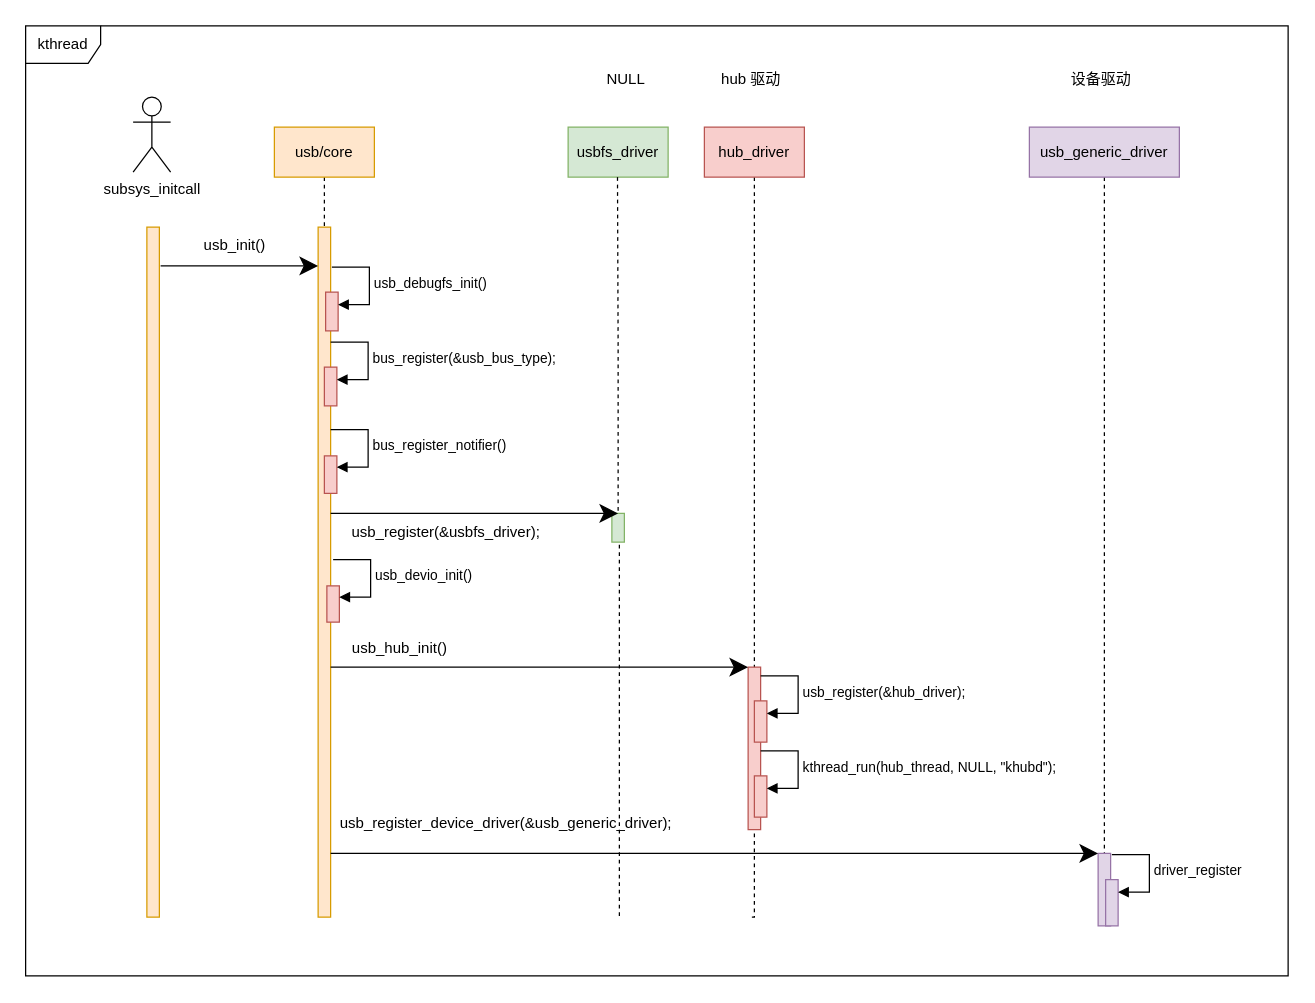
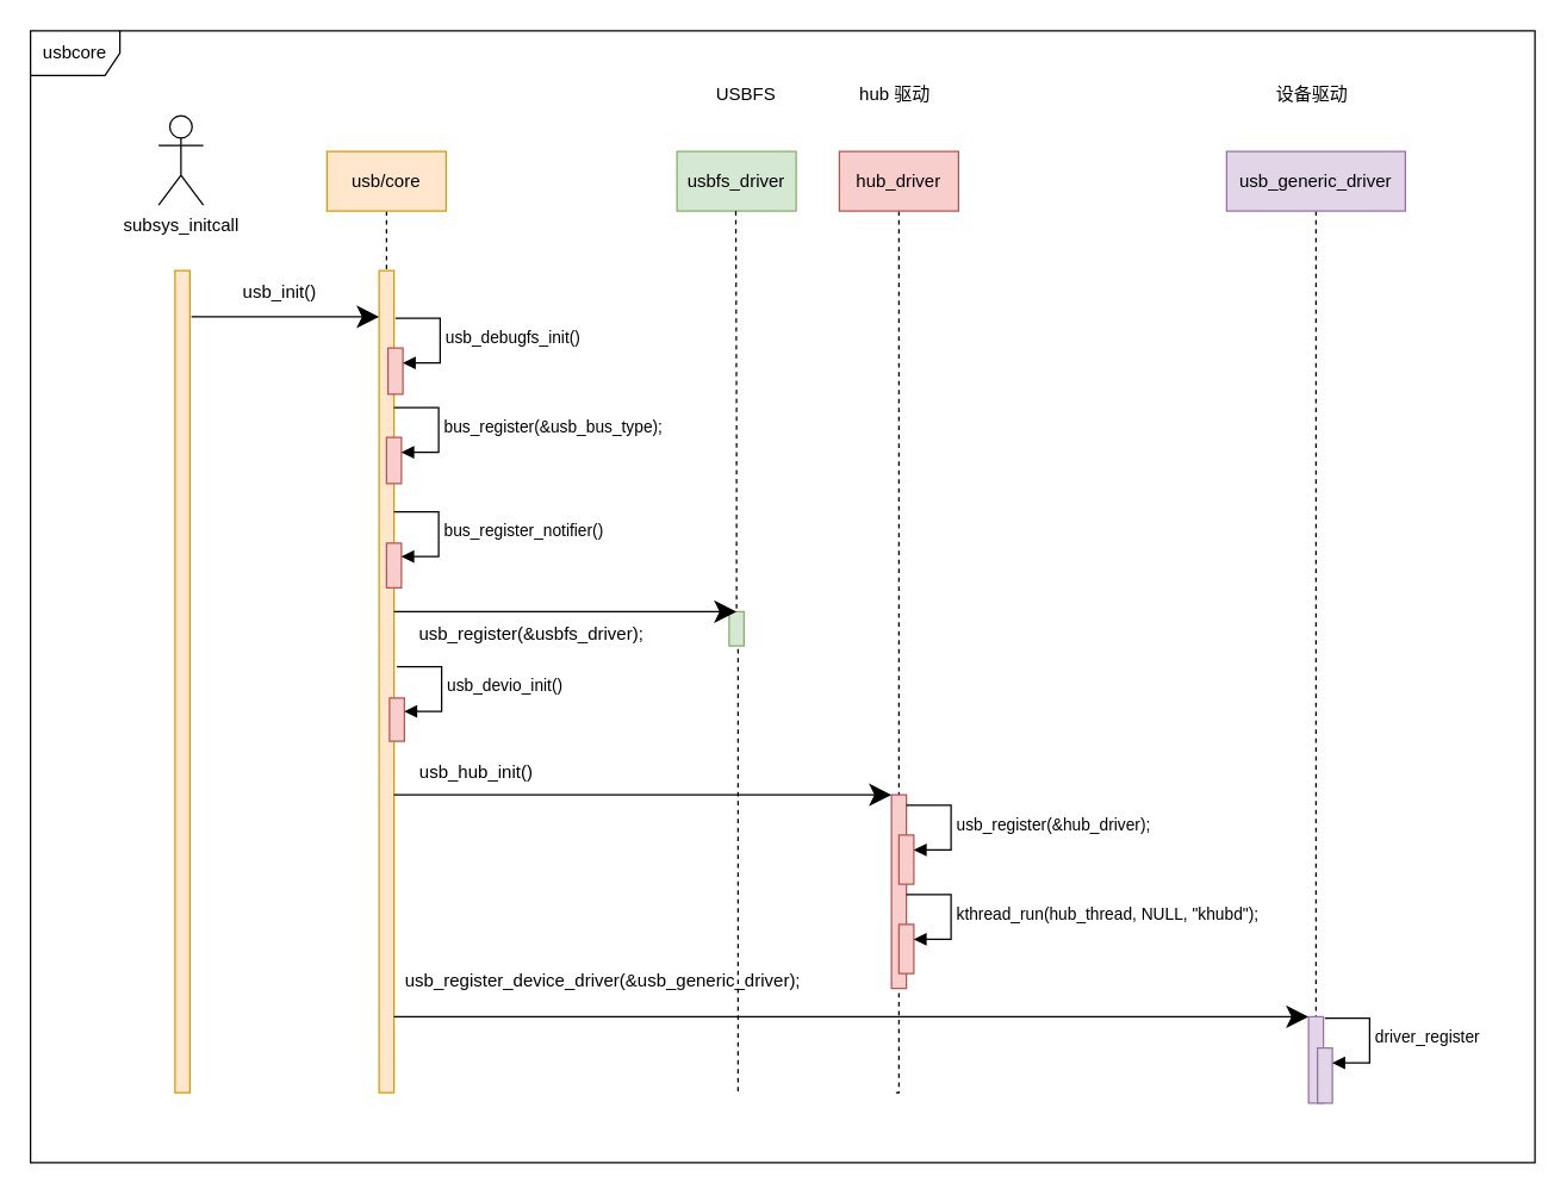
  <mxCell id="0" />
  <mxCell id="1" parent="0" />
  <mxCell id="2" value="" style="group" vertex="1" connectable="0" parent="1"><mxGeometry x="106" y="77" width="837" height="663" as="geometry" /></mxCell>
  <mxCell id="3" style="edgeStyle=orthogonalEdgeStyle;rounded=0;orthogonalLoop=1;jettySize=auto;html=1;exitX=0.5;exitY=1;exitDx=0;exitDy=0;dashed=1;endArrow=none;endFill=0;" edge="1" parent="2" source="4"><mxGeometry relative="1" as="geometry"><mxPoint x="153" y="103" as="targetPoint" /><mxPoint x="153" y="73" as="sourcePoint" /></mxGeometry></mxCell>
  <mxCell id="4" value="usb/core" style="rounded=0;whiteSpace=wrap;html=1;fillColor=#ffe6cc;strokeColor=#d79b00;" vertex="1" parent="2"><mxGeometry x="113" y="24" width="80" height="40" as="geometry" /></mxCell>
  <mxCell id="5" value="subsys_initcall" style="shape=umlActor;verticalLabelPosition=bottom;verticalAlign=top;html=1;" vertex="1" parent="2"><mxGeometry width="30" height="60" as="geometry" /></mxCell>
  <mxCell id="6" value="" style="html=1;points=[[0,0,0,0,5],[0,1,0,0,-5],[1,0,0,0,5],[1,1,0,0,-5]];perimeter=orthogonalPerimeter;outlineConnect=0;targetShapes=umlLifeline;portConstraint=eastwest;newEdgeStyle={&quot;curved&quot;:0,&quot;rounded&quot;:0};fillColor=#ffe6cc;strokeColor=#d79b00;" vertex="1" parent="2"><mxGeometry x="11" y="104" width="10" height="552" as="geometry" /></mxCell>
  <mxCell id="7" value="" style="html=1;points=[[0,0,0,0,5],[0,1,0,0,-5],[1,0,0,0,5],[1,1,0,0,-5]];perimeter=orthogonalPerimeter;outlineConnect=0;targetShapes=umlLifeline;portConstraint=eastwest;newEdgeStyle={&quot;curved&quot;:0,&quot;rounded&quot;:0};fillColor=#ffe6cc;strokeColor=#d79b00;" vertex="1" parent="2"><mxGeometry x="148" y="104" width="10" height="552" as="geometry" /></mxCell>
  <mxCell id="8" value="" style="endArrow=classic;endFill=1;endSize=12;html=1;rounded=0;" edge="1" parent="2" target="7"><mxGeometry width="160" relative="1" as="geometry"><mxPoint x="22" y="135" as="sourcePoint" /><mxPoint x="182" y="135" as="targetPoint" /></mxGeometry></mxCell>
  <mxCell id="9" value="usb_init()" style="text;html=1;align=center;verticalAlign=middle;resizable=0;points=[];autosize=1;strokeColor=none;fillColor=none;" vertex="1" parent="2"><mxGeometry x="46" y="104" width="70" height="30" as="geometry" /></mxCell>
  <mxCell id="10" value="" style="html=1;points=[[0,0,0,0,5],[0,1,0,0,-5],[1,0,0,0,5],[1,1,0,0,-5]];perimeter=orthogonalPerimeter;outlineConnect=0;targetShapes=umlLifeline;portConstraint=eastwest;newEdgeStyle={&quot;curved&quot;:0,&quot;rounded&quot;:0};fillColor=#f8cecc;strokeColor=#b85450;" vertex="1" parent="2"><mxGeometry x="154" y="156" width="10" height="31" as="geometry" /></mxCell>
  <mxCell id="11" value="usb_debugfs_init()" style="html=1;align=left;spacingLeft=2;endArrow=block;rounded=0;edgeStyle=orthogonalEdgeStyle;curved=0;rounded=0;" edge="1" target="10" parent="2"><mxGeometry relative="1" as="geometry"><mxPoint x="159" y="136" as="sourcePoint" /><Array as="points"><mxPoint x="189" y="166" /></Array></mxGeometry></mxCell>
  <mxCell id="12" value="" style="html=1;points=[[0,0,0,0,5],[0,1,0,0,-5],[1,0,0,0,5],[1,1,0,0,-5]];perimeter=orthogonalPerimeter;outlineConnect=0;targetShapes=umlLifeline;portConstraint=eastwest;newEdgeStyle={&quot;curved&quot;:0,&quot;rounded&quot;:0};fillColor=#f8cecc;strokeColor=#b85450;" vertex="1" parent="2"><mxGeometry x="153" y="216" width="10" height="31" as="geometry" /></mxCell>
  <mxCell id="13" value="bus_register(&amp;amp;usb_bus_type);" style="html=1;align=left;spacingLeft=2;endArrow=block;rounded=0;edgeStyle=orthogonalEdgeStyle;curved=0;rounded=0;" edge="1" target="12" parent="2"><mxGeometry relative="1" as="geometry"><mxPoint x="158" y="196" as="sourcePoint" /><Array as="points"><mxPoint x="188" y="226" /></Array></mxGeometry></mxCell>
  <mxCell id="14" value="" style="html=1;points=[[0,0,0,0,5],[0,1,0,0,-5],[1,0,0,0,5],[1,1,0,0,-5]];perimeter=orthogonalPerimeter;outlineConnect=0;targetShapes=umlLifeline;portConstraint=eastwest;newEdgeStyle={&quot;curved&quot;:0,&quot;rounded&quot;:0};fillColor=#f8cecc;strokeColor=#b85450;" vertex="1" parent="2"><mxGeometry x="153" y="287" width="10" height="30" as="geometry" /></mxCell>
  <mxCell id="15" value="bus_register_notifier()" style="html=1;align=left;spacingLeft=2;endArrow=block;rounded=0;edgeStyle=orthogonalEdgeStyle;curved=0;rounded=0;" edge="1" parent="2"><mxGeometry relative="1" as="geometry"><mxPoint x="158" y="266" as="sourcePoint" /><Array as="points"><mxPoint x="188" y="296" /></Array><mxPoint x="163" y="296" as="targetPoint" /></mxGeometry></mxCell>
  <mxCell id="16" value="" style="html=1;points=[[0,0,0,0,5],[0,1,0,0,-5],[1,0,0,0,5],[1,1,0,0,-5]];perimeter=orthogonalPerimeter;outlineConnect=0;targetShapes=umlLifeline;portConstraint=eastwest;newEdgeStyle={&quot;curved&quot;:0,&quot;rounded&quot;:0};fillColor=#f8cecc;strokeColor=#b85450;" vertex="1" parent="2"><mxGeometry x="155" y="391" width="10" height="29" as="geometry" /></mxCell>
  <mxCell id="17" value="usb_devio_init()" style="html=1;align=left;spacingLeft=2;endArrow=block;rounded=0;edgeStyle=orthogonalEdgeStyle;curved=0;rounded=0;" edge="1" parent="2"><mxGeometry relative="1" as="geometry"><mxPoint x="160" y="370" as="sourcePoint" /><Array as="points"><mxPoint x="190" y="400" /></Array><mxPoint x="165" y="400" as="targetPoint" /></mxGeometry></mxCell>
  <mxCell id="18" style="edgeStyle=orthogonalEdgeStyle;rounded=0;orthogonalLoop=1;jettySize=auto;html=1;exitX=0.5;exitY=1;exitDx=0;exitDy=0;endArrow=none;endFill=0;dashed=1;" edge="1" parent="2" source="19"><mxGeometry relative="1" as="geometry"><mxPoint x="497" y="474" as="targetPoint" /></mxGeometry></mxCell>
  <mxCell id="19" value="hub_driver" style="rounded=0;whiteSpace=wrap;html=1;fillColor=#f8cecc;strokeColor=#b85450;" vertex="1" parent="2"><mxGeometry x="457" y="24" width="80" height="40" as="geometry" /></mxCell>
  <mxCell id="20" value="" style="html=1;points=[[0,0,0,0,5],[0,1,0,0,-5],[1,0,0,0,5],[1,1,0,0,-5]];perimeter=orthogonalPerimeter;outlineConnect=0;targetShapes=umlLifeline;portConstraint=eastwest;newEdgeStyle={&quot;curved&quot;:0,&quot;rounded&quot;:0};fillColor=#f8cecc;strokeColor=#b85450;" vertex="1" parent="2"><mxGeometry x="492" y="456" width="10" height="130" as="geometry" /></mxCell>
  <mxCell id="21" value="" style="endArrow=classic;endFill=1;endSize=12;html=1;rounded=0;" edge="1" parent="2" target="20"><mxGeometry width="160" relative="1" as="geometry"><mxPoint x="158" y="456" as="sourcePoint" /><mxPoint x="458" y="476" as="targetPoint" /></mxGeometry></mxCell>
  <mxCell id="22" value="" style="html=1;points=[[0,0,0,0,5],[0,1,0,0,-5],[1,0,0,0,5],[1,1,0,0,-5]];perimeter=orthogonalPerimeter;outlineConnect=0;targetShapes=umlLifeline;portConstraint=eastwest;newEdgeStyle={&quot;curved&quot;:0,&quot;rounded&quot;:0};fillColor=#f8cecc;strokeColor=#b85450;" vertex="1" parent="2"><mxGeometry x="497" y="483" width="10" height="33" as="geometry" /></mxCell>
  <mxCell id="23" value="usb_register(&amp;amp;hub_driver);" style="html=1;align=left;spacingLeft=2;endArrow=block;rounded=0;edgeStyle=orthogonalEdgeStyle;curved=0;rounded=0;" edge="1" parent="2" target="22"><mxGeometry relative="1" as="geometry"><mxPoint x="502" y="463" as="sourcePoint" /><Array as="points"><mxPoint x="532" y="493" /></Array></mxGeometry></mxCell>
  <mxCell id="24" value="" style="html=1;points=[[0,0,0,0,5],[0,1,0,0,-5],[1,0,0,0,5],[1,1,0,0,-5]];perimeter=orthogonalPerimeter;outlineConnect=0;targetShapes=umlLifeline;portConstraint=eastwest;newEdgeStyle={&quot;curved&quot;:0,&quot;rounded&quot;:0};fillColor=#f8cecc;strokeColor=#b85450;" vertex="1" parent="2"><mxGeometry x="497" y="543" width="10" height="33" as="geometry" /></mxCell>
  <mxCell id="25" value="kthread_run(hub_thread, NULL, &quot;khubd&quot;);" style="html=1;align=left;spacingLeft=2;endArrow=block;rounded=0;edgeStyle=orthogonalEdgeStyle;curved=0;rounded=0;" edge="1" parent="2" target="24"><mxGeometry relative="1" as="geometry"><mxPoint x="502" y="523" as="sourcePoint" /><Array as="points"><mxPoint x="532" y="553" /></Array></mxGeometry></mxCell>
  <mxCell id="26" style="edgeStyle=orthogonalEdgeStyle;rounded=0;orthogonalLoop=1;jettySize=auto;html=1;endArrow=none;endFill=0;dashed=1;" edge="1" parent="2" source="27"><mxGeometry relative="1" as="geometry"><mxPoint x="777" y="644" as="targetPoint" /></mxGeometry></mxCell>
  <mxCell id="27" value="usb_generic_driver" style="rounded=0;whiteSpace=wrap;html=1;fillColor=#e1d5e7;strokeColor=#9673a6;" vertex="1" parent="2"><mxGeometry x="717" y="24" width="120" height="40" as="geometry" /></mxCell>
  <mxCell id="28" value="" style="html=1;points=[[0,0,0,0,5],[0,1,0,0,-5],[1,0,0,0,5],[1,1,0,0,-5]];perimeter=orthogonalPerimeter;outlineConnect=0;targetShapes=umlLifeline;portConstraint=eastwest;newEdgeStyle={&quot;curved&quot;:0,&quot;rounded&quot;:0};fillColor=#e1d5e7;strokeColor=#9673a6;" vertex="1" parent="2"><mxGeometry x="772" y="605" width="10" height="58" as="geometry" /></mxCell>
  <mxCell id="29" value="" style="endArrow=classic;endFill=1;endSize=12;html=1;rounded=0;" edge="1" parent="2" target="28"><mxGeometry width="160" relative="1" as="geometry"><mxPoint x="158" y="605" as="sourcePoint" /><mxPoint x="502" y="626" as="targetPoint" /></mxGeometry></mxCell>
  <mxCell id="30" value="usb_hub_init()" style="text;html=1;align=center;verticalAlign=middle;resizable=0;points=[];autosize=1;strokeColor=none;fillColor=none;" vertex="1" parent="2"><mxGeometry x="163" y="426" width="100" height="30" as="geometry" /></mxCell>
  <mxCell id="31" value="usb_register_device_driver(&amp;amp;usb_generic_driver);" style="text;html=1;align=center;verticalAlign=middle;resizable=0;points=[];autosize=1;strokeColor=none;fillColor=none;" vertex="1" parent="2"><mxGeometry x="153" y="566" width="290" height="30" as="geometry" /></mxCell>
  <mxCell id="32" value="" style="html=1;points=[[0,0,0,0,5],[0,1,0,0,-5],[1,0,0,0,5],[1,1,0,0,-5]];perimeter=orthogonalPerimeter;outlineConnect=0;targetShapes=umlLifeline;portConstraint=eastwest;newEdgeStyle={&quot;curved&quot;:0,&quot;rounded&quot;:0};fillColor=#e1d5e7;strokeColor=#9673a6;" vertex="1" parent="2"><mxGeometry x="778" y="626" width="10" height="37" as="geometry" /></mxCell>
  <mxCell id="33" value="driver_register" style="html=1;align=left;spacingLeft=2;endArrow=block;rounded=0;edgeStyle=orthogonalEdgeStyle;curved=0;rounded=0;" edge="1" target="32" parent="2"><mxGeometry relative="1" as="geometry"><mxPoint x="783" y="606" as="sourcePoint" /><Array as="points"><mxPoint x="813" y="636" /></Array></mxGeometry></mxCell>
  <mxCell id="34" style="edgeStyle=orthogonalEdgeStyle;rounded=0;orthogonalLoop=1;jettySize=auto;html=1;endArrow=none;endFill=0;dashed=1;" edge="1" parent="2"><mxGeometry relative="1" as="geometry"><mxPoint x="494" y="656" as="targetPoint" /><mxPoint x="497" y="589" as="sourcePoint" /><Array as="points"><mxPoint x="497" y="656" /><mxPoint x="497" y="656" /></Array></mxGeometry></mxCell>
  <mxCell id="35" value="usbfs_driver" style="rounded=0;whiteSpace=wrap;html=1;fillColor=#d5e8d4;strokeColor=#82b366;" vertex="1" parent="2"><mxGeometry x="348" y="24" width="80" height="40" as="geometry" /></mxCell>
  <mxCell id="36" style="edgeStyle=orthogonalEdgeStyle;rounded=0;orthogonalLoop=1;jettySize=auto;html=1;exitX=0.5;exitY=1;exitDx=0;exitDy=0;endArrow=none;endFill=0;dashed=1;" edge="1" parent="2"><mxGeometry relative="1" as="geometry"><mxPoint x="388" y="334" as="targetPoint" /><mxPoint x="387.5" y="64" as="sourcePoint" /></mxGeometry></mxCell>
  <mxCell id="37" value="" style="html=1;points=[[0,0,0,0,5],[0,1,0,0,-5],[1,0,0,0,5],[1,1,0,0,-5]];perimeter=orthogonalPerimeter;outlineConnect=0;targetShapes=umlLifeline;portConstraint=eastwest;newEdgeStyle={&quot;curved&quot;:0,&quot;rounded&quot;:0};fillColor=#d5e8d4;strokeColor=#82b366;" vertex="1" parent="2"><mxGeometry x="383" y="333" width="10" height="23" as="geometry" /></mxCell>
  <mxCell id="38" value="usb_register(&amp;amp;usbfs_driver);" style="text;html=1;align=center;verticalAlign=middle;resizable=0;points=[];autosize=1;strokeColor=none;fillColor=none;" vertex="1" parent="2"><mxGeometry x="165" y="333" width="170" height="30" as="geometry" /></mxCell>
  <mxCell id="39" value="" style="endArrow=classic;endFill=1;endSize=12;html=1;rounded=0;" edge="1" parent="2"><mxGeometry width="160" relative="1" as="geometry"><mxPoint x="158" y="333" as="sourcePoint" /><mxPoint x="388" y="333" as="targetPoint" /></mxGeometry></mxCell>
  <mxCell id="40" style="edgeStyle=orthogonalEdgeStyle;rounded=0;orthogonalLoop=1;jettySize=auto;html=1;endArrow=none;endFill=0;dashed=1;" edge="1" parent="2"><mxGeometry relative="1" as="geometry"><mxPoint x="389" y="656" as="targetPoint" /><mxPoint x="389" y="358" as="sourcePoint" /></mxGeometry></mxCell>
- <mxCell id="41" value="kthread" style="shape=umlFrame;whiteSpace=wrap;html=1;pointerEvents=0;" vertex="1" parent="1"><mxGeometry x="20" y="20" width="1010" height="760" as="geometry" /></mxCell>
+ <mxCell id="41" value="usbcore" style="shape=umlFrame;whiteSpace=wrap;html=1;pointerEvents=0;" vertex="1" parent="1"><mxGeometry x="20" y="20" width="1010" height="760" as="geometry" /></mxCell>
  <mxCell id="42" value="设备驱动" style="text;html=1;align=center;verticalAlign=middle;resizable=0;points=[];autosize=1;strokeColor=none;fillColor=none;" vertex="1" parent="1"><mxGeometry x="845" y="48" width="70" height="30" as="geometry" /></mxCell>
  <mxCell id="43" value="hub 驱动" style="text;html=1;align=center;verticalAlign=middle;resizable=0;points=[];autosize=1;strokeColor=none;fillColor=none;" vertex="1" parent="1"><mxGeometry x="565" y="48" width="70" height="30" as="geometry" /></mxCell>
- <mxCell id="44" value="NULL" style="text;html=1;align=center;verticalAlign=middle;resizable=0;points=[];autosize=1;strokeColor=none;fillColor=none;" vertex="1" parent="1"><mxGeometry x="470" y="48" width="60" height="30" as="geometry" /></mxCell>
+ <mxCell id="44" value="USBFS" style="text;html=1;align=center;verticalAlign=middle;resizable=0;points=[];autosize=1;strokeColor=none;fillColor=none;" vertex="1" parent="1"><mxGeometry x="470" y="48" width="60" height="30" as="geometry" /></mxCell>
